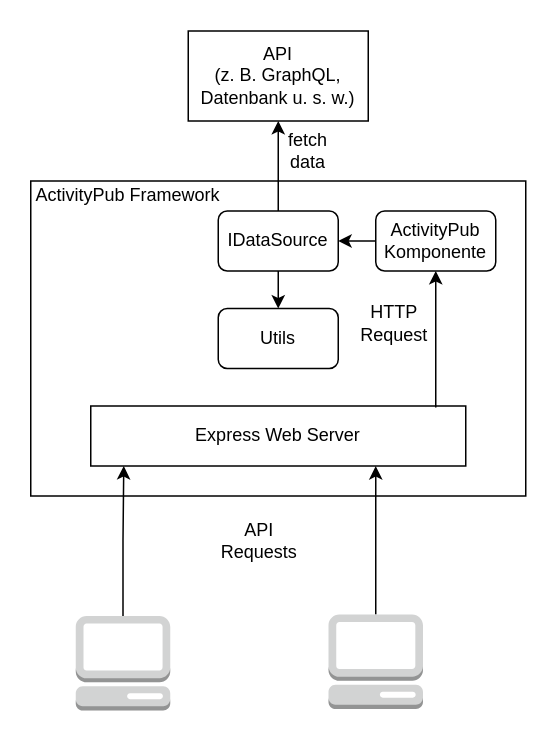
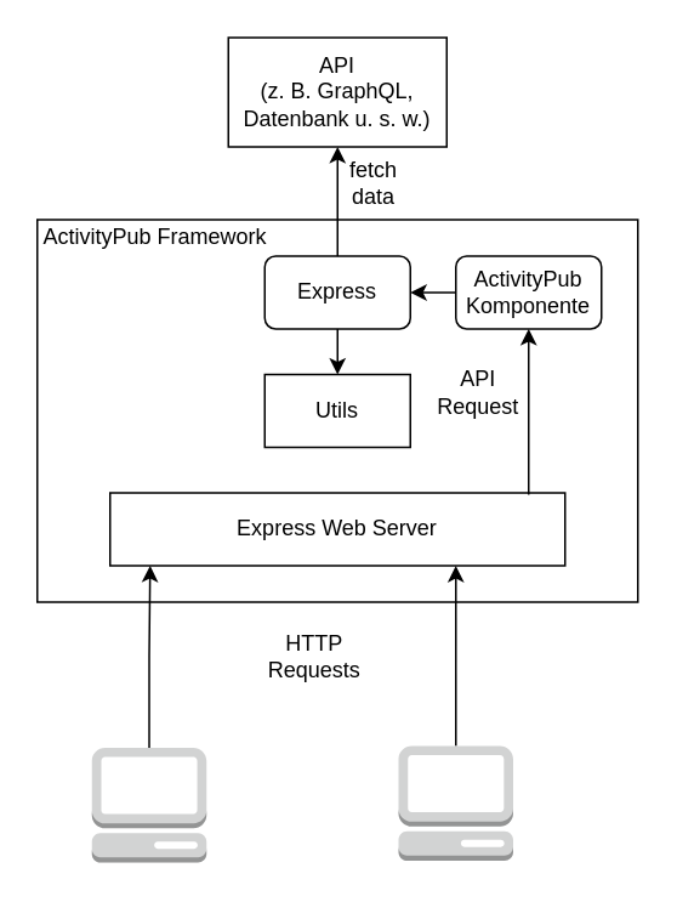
  <mxCell id="0" />
  <mxCell id="1" parent="0" />
  <mxCell id="2" value="" style="rounded=0;whiteSpace=wrap;html=1;" vertex="1" parent="1"><mxGeometry x="20" y="120" width="330" height="210" as="geometry" /></mxCell>
  <mxCell id="3" style="edgeStyle=orthogonalEdgeStyle;rounded=0;orthogonalLoop=1;jettySize=auto;html=1;entryX=0.088;entryY=1;entryDx=0;entryDy=0;entryPerimeter=0;" edge="1" parent="1" source="4" target="7"><mxGeometry relative="1" as="geometry" /></mxCell>
  <mxCell id="4" value="" style="outlineConnect=0;dashed=0;verticalLabelPosition=bottom;verticalAlign=top;align=center;html=1;shape=mxgraph.aws3.management_console;fillColor=#D2D3D3;gradientColor=none;" vertex="1" parent="1"><mxGeometry x="50" y="410" width="63" height="63" as="geometry" /></mxCell>
  <mxCell id="5" style="edgeStyle=orthogonalEdgeStyle;rounded=0;orthogonalLoop=1;jettySize=auto;html=1;exitX=0;exitY=0.5;exitDx=0;exitDy=0;entryX=1;entryY=0.5;entryDx=0;entryDy=0;" edge="1" parent="1" source="6" target="14"><mxGeometry relative="1" as="geometry" /></mxCell>
  <mxCell id="6" value="ActivityPub Komponente" style="rounded=1;whiteSpace=wrap;html=1;" vertex="1" parent="1"><mxGeometry x="250" y="140" width="80" height="40" as="geometry" /></mxCell>
  <mxCell id="7" value="Express Web Server" style="rounded=0;whiteSpace=wrap;html=1;" vertex="1" parent="1"><mxGeometry x="60" y="270" width="250" height="40" as="geometry" /></mxCell>
  <mxCell id="8" style="edgeStyle=orthogonalEdgeStyle;rounded=0;orthogonalLoop=1;jettySize=auto;html=1;entryX=0.697;entryY=0.905;entryDx=0;entryDy=0;entryPerimeter=0;" edge="1" parent="1" source="9" target="2"><mxGeometry relative="1" as="geometry" /></mxCell>
  <mxCell id="9" value="" style="outlineConnect=0;dashed=0;verticalLabelPosition=bottom;verticalAlign=top;align=center;html=1;shape=mxgraph.aws3.management_console;fillColor=#D2D3D3;gradientColor=none;" vertex="1" parent="1"><mxGeometry x="218.5" y="409" width="63" height="63" as="geometry" /></mxCell>
  <mxCell id="10" value="" style="endArrow=classic;html=1;exitX=0.92;exitY=0.025;exitDx=0;exitDy=0;exitPerimeter=0;" edge="1" parent="1" source="7" target="6"><mxGeometry width="50" height="50" relative="1" as="geometry"><mxPoint x="265" y="250" as="sourcePoint" /><mxPoint x="315" y="200" as="targetPoint" /></mxGeometry></mxCell>
  <mxCell id="11" value="ActivityPub Framework" style="text;html=1;strokeColor=none;fillColor=none;align=center;verticalAlign=middle;whiteSpace=wrap;rounded=0;" vertex="1" parent="1"><mxGeometry x="20" y="120" width="130" height="20" as="geometry" /></mxCell>
- <mxCell id="12" value="Utils" style="rounded=1;whiteSpace=wrap;html=1;" vertex="1" parent="1"><mxGeometry x="145" y="205" width="80" height="40" as="geometry" /></mxCell>
+ <mxCell id="12" value="Utils" style="whiteSpace=wrap;html=1;rounded=0;" vertex="1" parent="1"><mxGeometry x="145" y="205" width="80" height="40" as="geometry" /></mxCell>
  <mxCell id="13" style="edgeStyle=orthogonalEdgeStyle;rounded=0;orthogonalLoop=1;jettySize=auto;html=1;entryX=0.5;entryY=1;entryDx=0;entryDy=0;" edge="1" parent="1" source="14" target="16"><mxGeometry relative="1" as="geometry" /></mxCell>
- <mxCell id="14" value="IDataSource" style="rounded=1;whiteSpace=wrap;html=1;" vertex="1" parent="1"><mxGeometry x="145" y="140" width="80" height="40" as="geometry" /></mxCell>
+ <mxCell id="14" value="Express" style="rounded=1;whiteSpace=wrap;html=1;" vertex="1" parent="1"><mxGeometry x="145" y="140" width="80" height="40" as="geometry" /></mxCell>
  <mxCell id="15" value="" style="endArrow=classic;html=1;entryX=0.5;entryY=0;entryDx=0;entryDy=0;exitX=0.5;exitY=1;exitDx=0;exitDy=0;" edge="1" parent="1" source="14" target="12"><mxGeometry width="50" height="50" relative="1" as="geometry"><mxPoint x="160" y="190" as="sourcePoint" /><mxPoint x="210" y="150" as="targetPoint" /></mxGeometry></mxCell>
  <mxCell id="16" value="&lt;div&gt;API&lt;/div&gt;&lt;div&gt;(z. B. GraphQL, Datenbank u. s. w.)&lt;br&gt;&lt;/div&gt;" style="rounded=0;whiteSpace=wrap;html=1;" vertex="1" parent="1"><mxGeometry x="125" y="20" width="120" height="60" as="geometry" /></mxCell>
- <mxCell id="17" value="API Requests" style="text;html=1;strokeColor=none;fillColor=none;align=center;verticalAlign=middle;whiteSpace=wrap;rounded=0;" vertex="1" parent="1"><mxGeometry x="145" y="350" width="55" height="20" as="geometry" /></mxCell>
- <mxCell id="18" value="HTTP Request" style="text;html=1;strokeColor=none;fillColor=none;align=center;verticalAlign=middle;whiteSpace=wrap;rounded=0;" vertex="1" parent="1"><mxGeometry x="235" y="205" width="55" height="20" as="geometry" /></mxCell>
+ <mxCell id="17" value="HTTP Requests" style="text;html=1;strokeColor=none;fillColor=none;align=center;verticalAlign=middle;whiteSpace=wrap;rounded=0;" vertex="1" parent="1"><mxGeometry x="145" y="350" width="55" height="20" as="geometry" /></mxCell>
+ <mxCell id="18" value="API Request" style="text;html=1;strokeColor=none;fillColor=none;align=center;verticalAlign=middle;whiteSpace=wrap;rounded=0;" vertex="1" parent="1"><mxGeometry x="235" y="205" width="55" height="20" as="geometry" /></mxCell>
  <mxCell id="19" value="fetch data" style="text;html=1;strokeColor=none;fillColor=none;align=center;verticalAlign=middle;whiteSpace=wrap;rounded=0;" vertex="1" parent="1"><mxGeometry x="180" y="90" width="50" height="20" as="geometry" /></mxCell>
